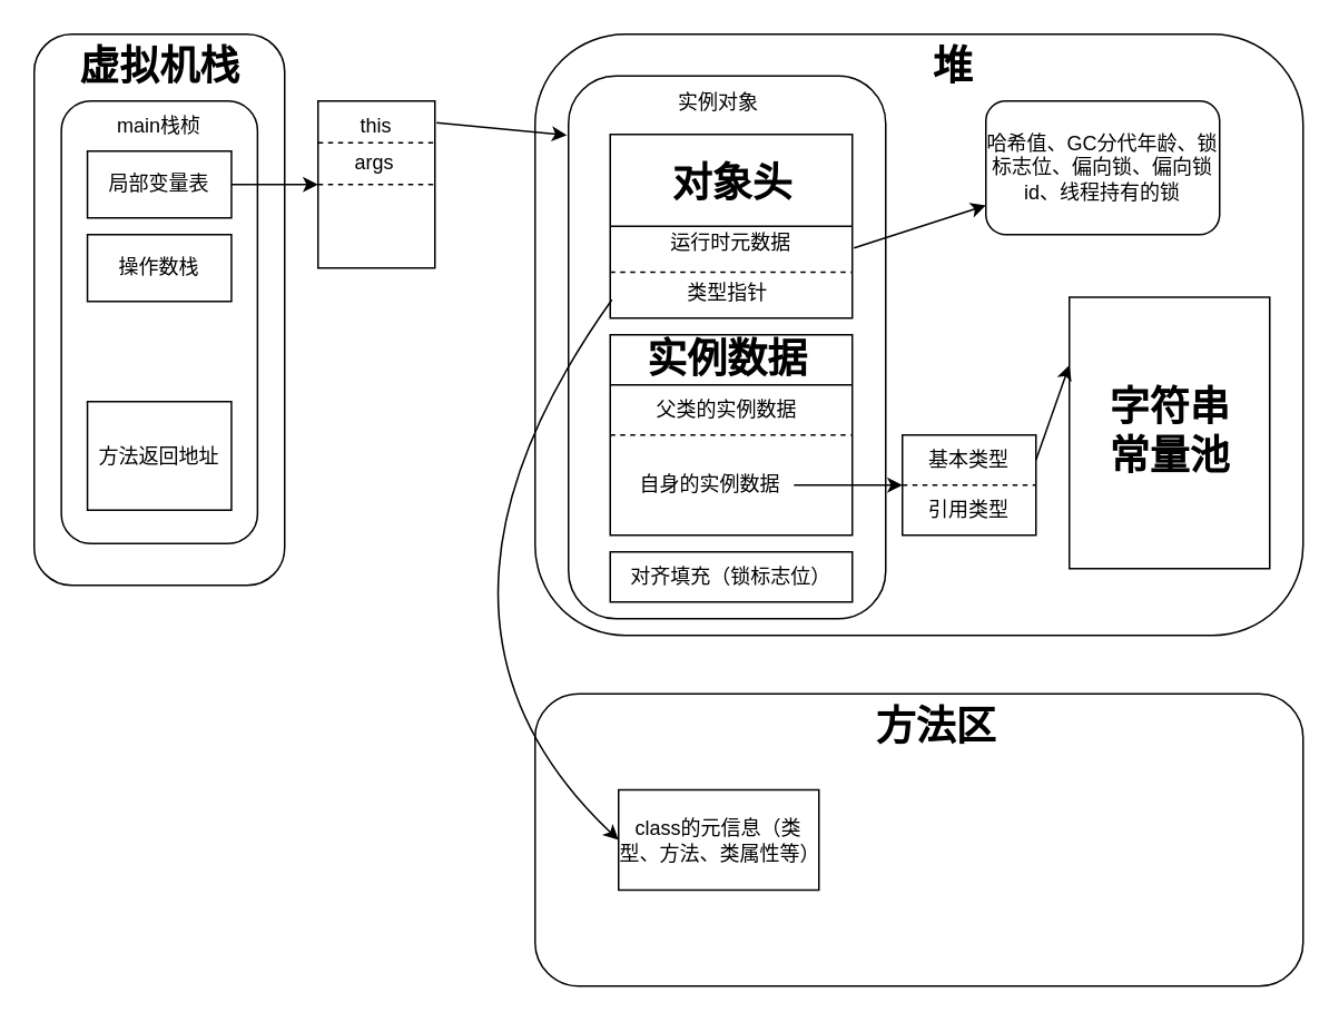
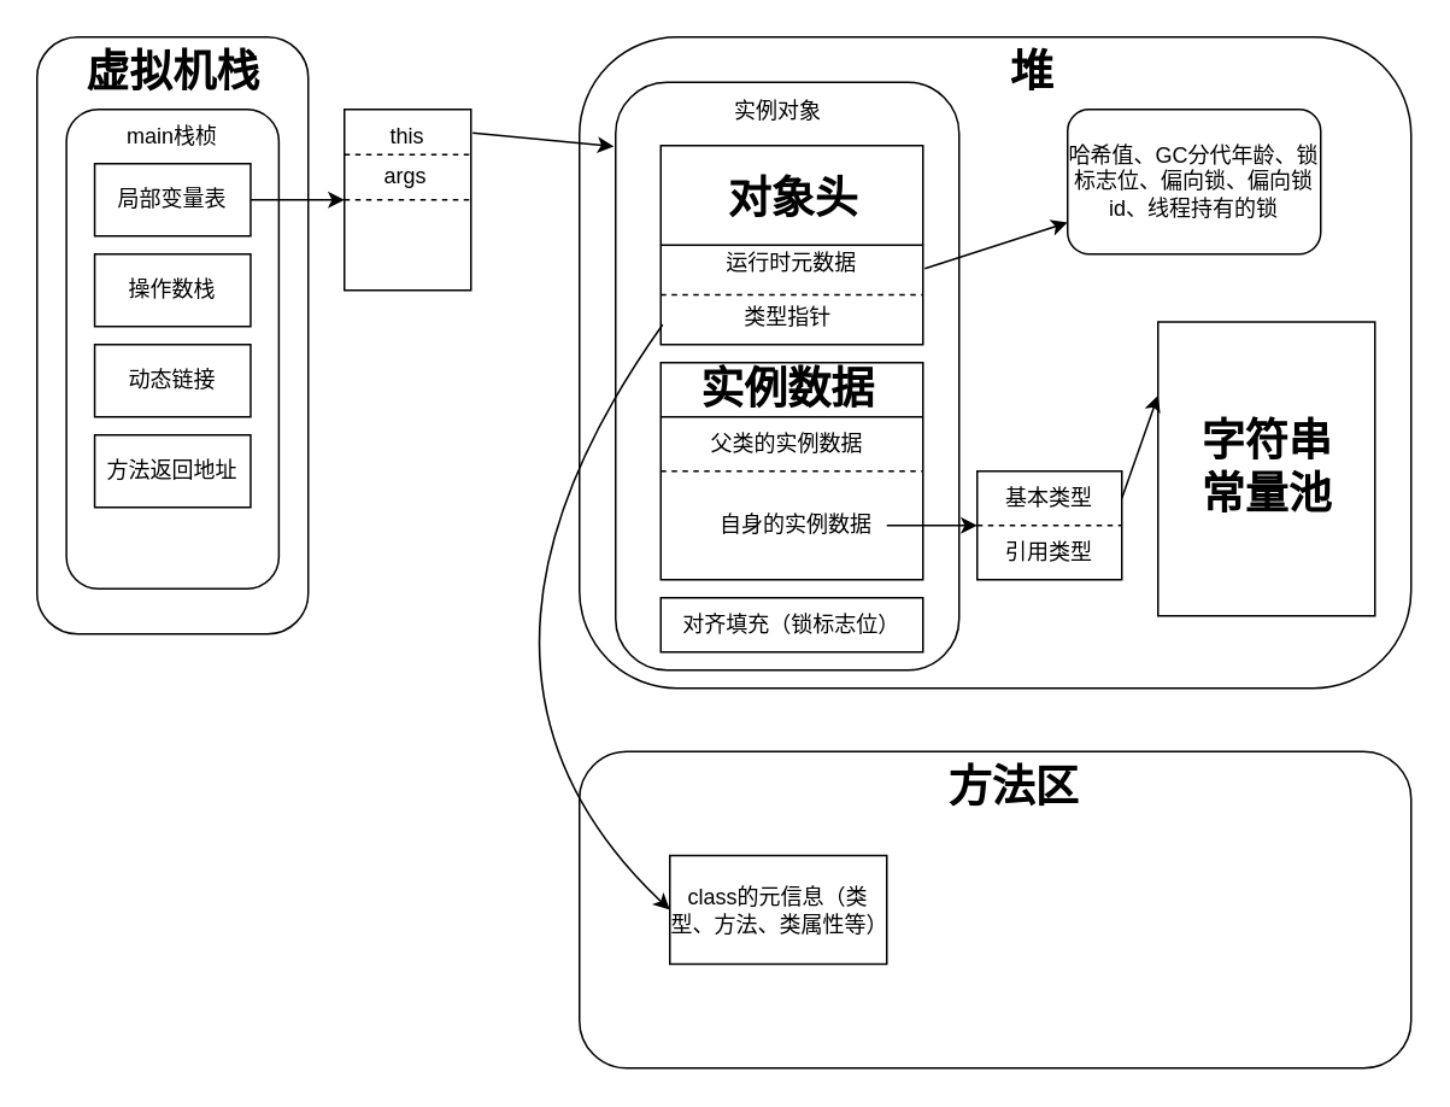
  <mxCell id="0" />
  <mxCell id="1" parent="0" />
  <mxCell id="2" value="" style="rounded=1;whiteSpace=wrap;html=1;" vertex="1" parent="1"><mxGeometry x="20" y="20" width="150" height="330" as="geometry" /></mxCell>
  <mxCell id="3" value="虚拟机栈" style="text;strokeColor=none;fillColor=none;html=1;fontSize=24;fontStyle=1;verticalAlign=middle;align=center;" vertex="1" parent="1"><mxGeometry x="45" y="20" width="100" height="40" as="geometry" /></mxCell>
  <mxCell id="4" value="" style="rounded=1;whiteSpace=wrap;html=1;" vertex="1" parent="1"><mxGeometry x="36.25" y="60" width="117.5" height="265" as="geometry" /></mxCell>
  <mxCell id="5" value="main栈桢" style="text;html=1;strokeColor=none;fillColor=none;align=center;verticalAlign=middle;whiteSpace=wrap;rounded=0;" vertex="1" parent="1"><mxGeometry x="65" y="60" width="60" height="30" as="geometry" /></mxCell>
  <mxCell id="6" value="局部变量表" style="rounded=0;whiteSpace=wrap;html=1;" vertex="1" parent="1"><mxGeometry x="51.88" y="90" width="86.25" height="40" as="geometry" /></mxCell>
  <mxCell id="7" value="操作数栈" style="rounded=0;whiteSpace=wrap;html=1;" vertex="1" parent="1"><mxGeometry x="51.88" y="140" width="86.25" height="40" as="geometry" /></mxCell>
- <mxCell id="9" value="方法返回地址" style="rounded=0;whiteSpace=wrap;html=1;" vertex="1" parent="1"><mxGeometry x="51.88" y="240" width="86.25" height="65" as="geometry" /></mxCell>
+ <mxCell id="8" value="动态链接" style="rounded=0;whiteSpace=wrap;html=1;" vertex="1" parent="1"><mxGeometry x="51.88" y="190" width="86.25" height="40" as="geometry" /></mxCell>
+ <mxCell id="9" value="方法返回地址" style="rounded=0;whiteSpace=wrap;html=1;" vertex="1" parent="1"><mxGeometry x="51.88" y="240" width="86.25" height="40" as="geometry" /></mxCell>
  <mxCell id="10" value="" style="endArrow=classic;html=1;exitX=1;exitY=0.5;exitDx=0;exitDy=0;" edge="1" parent="1" source="6" target="11"><mxGeometry width="50" height="50" relative="1" as="geometry"><mxPoint x="290" y="190" as="sourcePoint" /><mxPoint x="200" y="110" as="targetPoint" /></mxGeometry></mxCell>
  <mxCell id="11" value="" style="rounded=0;whiteSpace=wrap;html=1;" vertex="1" parent="1"><mxGeometry x="190" y="60" width="70" height="100" as="geometry" /></mxCell>
  <mxCell id="12" value="" style="endArrow=none;dashed=1;html=1;exitX=0;exitY=0.25;exitDx=0;exitDy=0;entryX=1;entryY=0.25;entryDx=0;entryDy=0;" edge="1" parent="1" source="11" target="11"><mxGeometry width="50" height="50" relative="1" as="geometry"><mxPoint x="290" y="190" as="sourcePoint" /><mxPoint x="340" y="140" as="targetPoint" /></mxGeometry></mxCell>
  <mxCell id="13" value="" style="endArrow=none;dashed=1;html=1;exitX=0;exitY=0.5;exitDx=0;exitDy=0;entryX=1;entryY=0.5;entryDx=0;entryDy=0;" edge="1" parent="1" source="11" target="11"><mxGeometry width="50" height="50" relative="1" as="geometry"><mxPoint x="290" y="190" as="sourcePoint" /><mxPoint x="340" y="140" as="targetPoint" /></mxGeometry></mxCell>
  <mxCell id="14" value="this" style="text;html=1;strokeColor=none;fillColor=none;align=center;verticalAlign=middle;whiteSpace=wrap;rounded=0;" vertex="1" parent="1"><mxGeometry x="195" y="60" width="60" height="30" as="geometry" /></mxCell>
  <mxCell id="15" value="args" style="text;html=1;strokeColor=none;fillColor=none;align=center;verticalAlign=middle;whiteSpace=wrap;rounded=0;" vertex="1" parent="1"><mxGeometry x="194" y="82" width="60" height="30" as="geometry" /></mxCell>
  <mxCell id="16" value="" style="rounded=1;whiteSpace=wrap;html=1;" vertex="1" parent="1"><mxGeometry x="320" y="20" width="460" height="360" as="geometry" /></mxCell>
  <mxCell id="17" value="堆" style="text;strokeColor=none;fillColor=none;html=1;fontSize=24;fontStyle=1;verticalAlign=middle;align=center;" vertex="1" parent="1"><mxGeometry x="520" y="20" width="100" height="40" as="geometry" /></mxCell>
  <mxCell id="18" value="" style="endArrow=classic;html=1;exitX=1.014;exitY=0.13;exitDx=0;exitDy=0;exitPerimeter=0;entryX=-0.005;entryY=0.109;entryDx=0;entryDy=0;entryPerimeter=0;" edge="1" parent="1" source="11" target="19"><mxGeometry width="50" height="50" relative="1" as="geometry"><mxPoint x="280" y="50" as="sourcePoint" /><mxPoint x="520" y="140" as="targetPoint" /></mxGeometry></mxCell>
  <mxCell id="19" value="" style="rounded=1;whiteSpace=wrap;html=1;" vertex="1" parent="1"><mxGeometry x="340" y="45" width="190" height="325" as="geometry" /></mxCell>
  <mxCell id="20" value="实例对象" style="text;html=1;strokeColor=none;fillColor=none;align=center;verticalAlign=middle;whiteSpace=wrap;rounded=0;" vertex="1" parent="1"><mxGeometry x="400" y="52" width="60" height="18" as="geometry" /></mxCell>
  <mxCell id="21" value="" style="rounded=0;whiteSpace=wrap;html=1;" vertex="1" parent="1"><mxGeometry x="365" y="80" width="145" height="110" as="geometry" /></mxCell>
  <mxCell id="22" value="" style="endArrow=none;dashed=1;html=1;exitX=0;exitY=0.75;exitDx=0;exitDy=0;entryX=1;entryY=0.75;entryDx=0;entryDy=0;" edge="1" parent="1" source="21" target="21"><mxGeometry width="50" height="50" relative="1" as="geometry"><mxPoint x="470" y="280" as="sourcePoint" /><mxPoint x="520" y="230" as="targetPoint" /></mxGeometry></mxCell>
  <mxCell id="23" value="运行时元数据" style="text;html=1;strokeColor=none;fillColor=none;align=center;verticalAlign=middle;whiteSpace=wrap;rounded=0;" vertex="1" parent="1"><mxGeometry x="400" y="130" width="75" height="30" as="geometry" /></mxCell>
  <mxCell id="24" value="类型指针" style="text;html=1;strokeColor=none;fillColor=none;align=center;verticalAlign=middle;whiteSpace=wrap;rounded=0;" vertex="1" parent="1"><mxGeometry x="397.5" y="160" width="75" height="30" as="geometry" /></mxCell>
  <mxCell id="25" value="对象头" style="text;strokeColor=none;fillColor=none;html=1;fontSize=24;fontStyle=1;verticalAlign=middle;align=center;" vertex="1" parent="1"><mxGeometry x="387.5" y="90" width="100" height="40" as="geometry" /></mxCell>
  <mxCell id="26" value="" style="endArrow=classic;html=1;exitX=1.007;exitY=0.618;exitDx=0;exitDy=0;exitPerimeter=0;" edge="1" parent="1" source="21" target="27"><mxGeometry width="50" height="50" relative="1" as="geometry"><mxPoint x="470" y="270" as="sourcePoint" /><mxPoint x="520" y="220" as="targetPoint" /></mxGeometry></mxCell>
  <mxCell id="27" value="哈希值、GC分代年龄、锁标志位、偏向锁、偏向锁id、线程持有的锁" style="whiteSpace=wrap;html=1;rounded=1;" vertex="1" parent="1"><mxGeometry x="590" y="60" width="140" height="80" as="geometry" /></mxCell>
  <mxCell id="28" value="" style="rounded=0;whiteSpace=wrap;html=1;" vertex="1" parent="1"><mxGeometry x="365" y="200" width="145" height="120" as="geometry" /></mxCell>
  <mxCell id="29" value="实例数据" style="text;strokeColor=none;fillColor=none;html=1;fontSize=24;fontStyle=1;verticalAlign=middle;align=center;" vertex="1" parent="1"><mxGeometry x="395" y="205" width="80" height="20" as="geometry" /></mxCell>
  <mxCell id="30" value="" style="endArrow=none;html=1;exitX=0;exitY=0.25;exitDx=0;exitDy=0;entryX=1;entryY=0.25;entryDx=0;entryDy=0;" edge="1" parent="1" source="28" target="28"><mxGeometry width="50" height="50" relative="1" as="geometry"><mxPoint x="430" y="260" as="sourcePoint" /><mxPoint x="480" y="210" as="targetPoint" /></mxGeometry></mxCell>
  <mxCell id="31" value="" style="endArrow=none;html=1;exitX=0;exitY=0.5;exitDx=0;exitDy=0;entryX=1;entryY=0.5;entryDx=0;entryDy=0;" edge="1" parent="1" source="21" target="21"><mxGeometry width="50" height="50" relative="1" as="geometry"><mxPoint x="430" y="260" as="sourcePoint" /><mxPoint x="480" y="210" as="targetPoint" /></mxGeometry></mxCell>
  <mxCell id="32" value="" style="endArrow=none;dashed=1;html=1;entryX=1;entryY=0.5;entryDx=0;entryDy=0;exitX=0;exitY=0.5;exitDx=0;exitDy=0;" edge="1" parent="1" source="28" target="28"><mxGeometry width="50" height="50" relative="1" as="geometry"><mxPoint x="430" y="260" as="sourcePoint" /><mxPoint x="480" y="210" as="targetPoint" /></mxGeometry></mxCell>
  <mxCell id="33" value="父类的实例数据" style="text;html=1;strokeColor=none;fillColor=none;align=center;verticalAlign=middle;whiteSpace=wrap;rounded=0;" vertex="1" parent="1"><mxGeometry x="390" y="230" width="90" height="30" as="geometry" /></mxCell>
- <mxCell id="34" value="自身的实例数据" style="text;html=1;strokeColor=none;fillColor=none;align=center;verticalAlign=middle;whiteSpace=wrap;rounded=0;" vertex="1" parent="1"><mxGeometry x="375" y="270" width="100" height="40" as="geometry" /></mxCell>
+ <mxCell id="34" value="自身的实例数据" style="text;html=1;strokeColor=none;fillColor=none;align=center;verticalAlign=middle;whiteSpace=wrap;rounded=0;" vertex="1" parent="1"><mxGeometry x="390" y="270" width="100" height="40" as="geometry" /></mxCell>
  <mxCell id="35" value="对齐填充（锁标志位）" style="rounded=0;whiteSpace=wrap;html=1;" vertex="1" parent="1"><mxGeometry x="365" y="330" width="145" height="30" as="geometry" /></mxCell>
  <mxCell id="36" value="" style="rounded=1;whiteSpace=wrap;html=1;" vertex="1" parent="1"><mxGeometry x="320" y="415" width="460" height="175" as="geometry" /></mxCell>
  <mxCell id="37" value="方法区" style="text;strokeColor=none;fillColor=none;html=1;fontSize=24;fontStyle=1;verticalAlign=middle;align=center;" vertex="1" parent="1"><mxGeometry x="510" y="415" width="100" height="40" as="geometry" /></mxCell>
  <mxCell id="38" value="class的元信息（类型、方法、类属性等）" style="rounded=0;whiteSpace=wrap;html=1;" vertex="1" parent="1"><mxGeometry x="370" y="472.5" width="120" height="60" as="geometry" /></mxCell>
  <mxCell id="39" value="" style="curved=1;endArrow=classic;html=1;exitX=0.007;exitY=0.9;exitDx=0;exitDy=0;exitPerimeter=0;entryX=0;entryY=0.5;entryDx=0;entryDy=0;" edge="1" parent="1" source="21" target="38"><mxGeometry width="50" height="50" relative="1" as="geometry"><mxPoint x="460" y="390" as="sourcePoint" /><mxPoint x="510" y="340" as="targetPoint" /><Array as="points"><mxPoint x="230" y="370" /></Array></mxGeometry></mxCell>
  <mxCell id="40" value="" style="endArrow=classic;html=1;exitX=1;exitY=0.5;exitDx=0;exitDy=0;" edge="1" parent="1" source="34" target="41"><mxGeometry width="50" height="50" relative="1" as="geometry"><mxPoint x="460" y="340" as="sourcePoint" /><mxPoint x="510" y="290" as="targetPoint" /></mxGeometry></mxCell>
  <mxCell id="41" value="" style="rounded=0;whiteSpace=wrap;html=1;" vertex="1" parent="1"><mxGeometry x="540" y="260" width="80" height="60" as="geometry" /></mxCell>
  <mxCell id="42" value="" style="endArrow=none;dashed=1;html=1;entryX=1;entryY=0.5;entryDx=0;entryDy=0;exitX=0;exitY=0.5;exitDx=0;exitDy=0;" edge="1" parent="1" source="41" target="41"><mxGeometry width="50" height="50" relative="1" as="geometry"><mxPoint x="460" y="340" as="sourcePoint" /><mxPoint x="510" y="290" as="targetPoint" /></mxGeometry></mxCell>
  <mxCell id="43" value="基本类型" style="text;html=1;strokeColor=none;fillColor=none;align=center;verticalAlign=middle;whiteSpace=wrap;rounded=0;" vertex="1" parent="1"><mxGeometry x="550" y="260" width="60" height="30" as="geometry" /></mxCell>
  <mxCell id="44" value="引用类型" style="text;html=1;strokeColor=none;fillColor=none;align=center;verticalAlign=middle;whiteSpace=wrap;rounded=0;" vertex="1" parent="1"><mxGeometry x="550" y="290" width="60" height="30" as="geometry" /></mxCell>
  <mxCell id="45" value="" style="rounded=0;whiteSpace=wrap;html=1;" vertex="1" parent="1"><mxGeometry x="640" y="177.5" width="120" height="162.5" as="geometry" /></mxCell>
  <mxCell id="46" value="字符串&lt;br&gt;常量池" style="text;strokeColor=none;fillColor=none;html=1;fontSize=24;fontStyle=1;verticalAlign=middle;align=center;" vertex="1" parent="1"><mxGeometry x="655" y="230" width="90" height="55" as="geometry" /></mxCell>
  <mxCell id="47" value="" style="endArrow=classic;html=1;exitX=1;exitY=0.25;exitDx=0;exitDy=0;entryX=0;entryY=0.25;entryDx=0;entryDy=0;" edge="1" parent="1" source="41" target="45"><mxGeometry width="50" height="50" relative="1" as="geometry"><mxPoint x="490" y="320" as="sourcePoint" /><mxPoint x="540" y="270" as="targetPoint" /></mxGeometry></mxCell>
